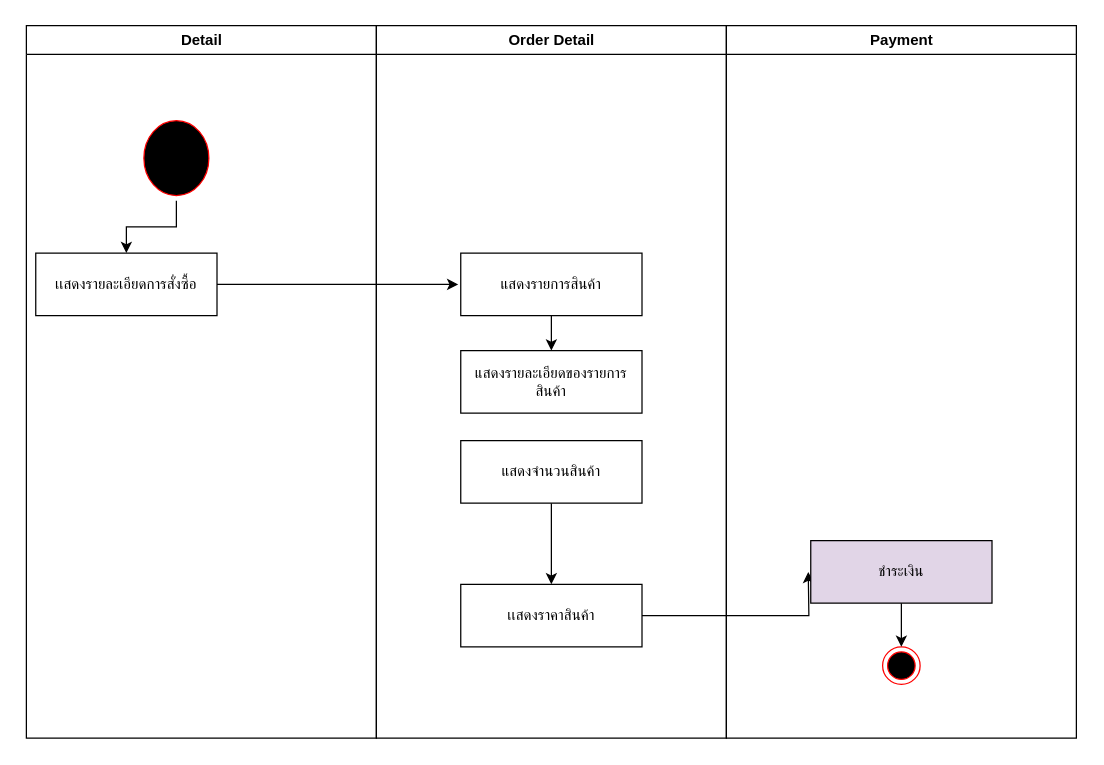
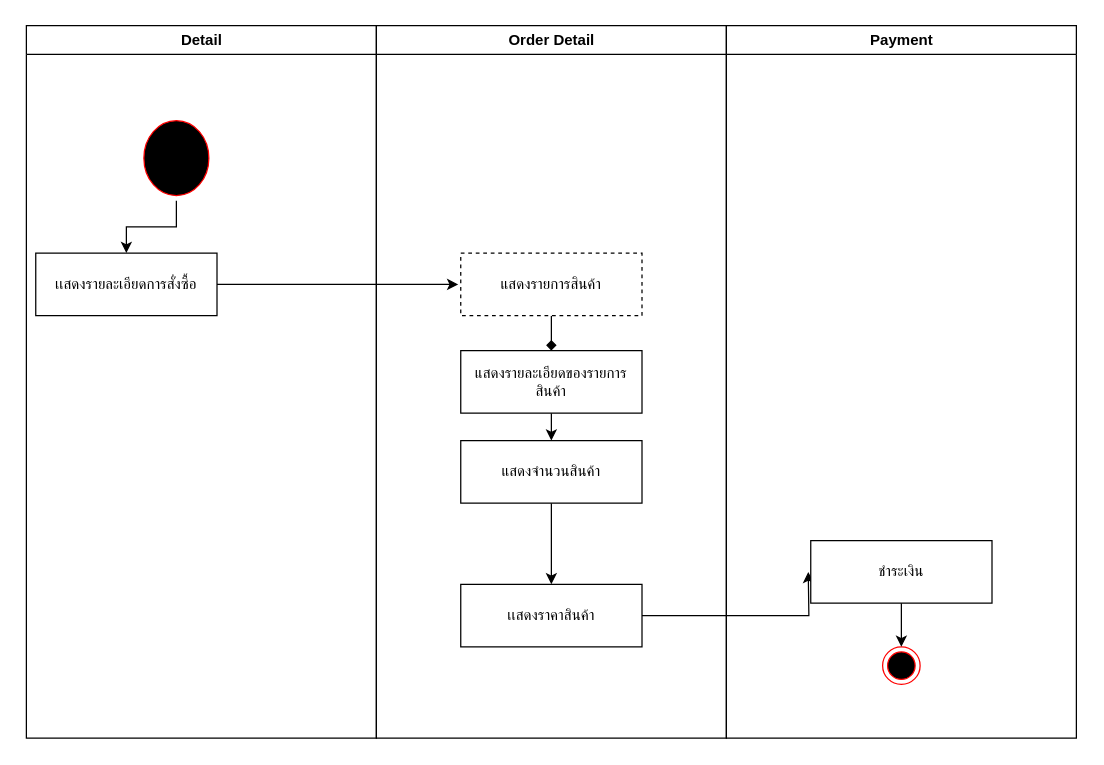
  <mxCell id="0" />
  <mxCell id="1" parent="0" />
  <mxCell id="2" value="Detail" style="swimlane;whiteSpace=wrap;startSize=23;" parent="1" vertex="1"><mxGeometry x="20.5" y="20" width="280" height="570" as="geometry" /></mxCell>
  <mxCell id="3" value="" style="edgeStyle=orthogonalEdgeStyle;rounded=0;orthogonalLoop=1;jettySize=auto;html=1;" edge="1" parent="2" source="4" target="6"><mxGeometry relative="1" as="geometry" /></mxCell>
  <mxCell id="4" value="" style="ellipse;html=1;shape=startState;fillColor=#000000;strokeColor=#ff0000;" vertex="1" parent="2"><mxGeometry x="90" y="72" width="60" height="68" as="geometry" /></mxCell>
  <mxCell id="5" style="edgeStyle=orthogonalEdgeStyle;rounded=0;orthogonalLoop=1;jettySize=auto;html=1;" edge="1" parent="2" source="6"><mxGeometry relative="1" as="geometry"><mxPoint x="345.5" y="207" as="targetPoint" /></mxGeometry></mxCell>
  <mxCell id="6" value="เเสดงรายละเอียดการสั่งซื้อ" style="html=1;whiteSpace=wrap;" vertex="1" parent="2"><mxGeometry x="7.5" y="182" width="145" height="50" as="geometry" /></mxCell>
  <mxCell id="7" value="Order Detail" style="swimlane;whiteSpace=wrap;startSize=23;" parent="1" vertex="1"><mxGeometry x="300.5" y="20" width="280" height="570" as="geometry" /></mxCell>
- <mxCell id="8" style="edgeStyle=orthogonalEdgeStyle;rounded=0;orthogonalLoop=1;jettySize=auto;html=1;entryX=0.5;entryY=0;entryDx=0;entryDy=0;" edge="1" parent="7" source="9" target="13"><mxGeometry relative="1" as="geometry" /></mxCell>
- <mxCell id="9" value="แสดงรายการสินค้า" style="html=1;whiteSpace=wrap;" vertex="1" parent="7"><mxGeometry x="67.5" y="182" width="145" height="50" as="geometry" /></mxCell>
+ <mxCell id="8" style="edgeStyle=orthogonalEdgeStyle;rounded=0;orthogonalLoop=1;jettySize=auto;html=1;entryX=0.5;entryY=0;entryDx=0;entryDy=0;endArrow=diamond;" edge="1" parent="7" source="9" target="13"><mxGeometry relative="1" as="geometry" /></mxCell>
+ <mxCell id="9" value="แสดงรายการสินค้า" style="html=1;whiteSpace=wrap;dashed=1;" vertex="1" parent="7"><mxGeometry x="67.5" y="182" width="145" height="50" as="geometry" /></mxCell>
  <mxCell id="10" style="edgeStyle=orthogonalEdgeStyle;rounded=0;orthogonalLoop=1;jettySize=auto;html=1;entryX=0.5;entryY=0;entryDx=0;entryDy=0;" edge="1" parent="7" source="11" target="15"><mxGeometry relative="1" as="geometry" /></mxCell>
  <mxCell id="11" value="แสดงจำนวนสินค้า" style="html=1;whiteSpace=wrap;" vertex="1" parent="7"><mxGeometry x="67.5" y="332" width="145" height="50" as="geometry" /></mxCell>
+ <mxCell id="12" style="edgeStyle=orthogonalEdgeStyle;rounded=0;orthogonalLoop=1;jettySize=auto;html=1;entryX=0.5;entryY=0;entryDx=0;entryDy=0;" edge="1" parent="7" source="13" target="11"><mxGeometry relative="1" as="geometry" /></mxCell>
  <mxCell id="13" value="แสดงรายละเอียดของรายการสินค้า" style="html=1;whiteSpace=wrap;" vertex="1" parent="7"><mxGeometry x="67.5" y="260" width="145" height="50" as="geometry" /></mxCell>
  <mxCell id="14" style="edgeStyle=orthogonalEdgeStyle;rounded=0;orthogonalLoop=1;jettySize=auto;html=1;" edge="1" parent="7" source="15"><mxGeometry relative="1" as="geometry"><mxPoint x="345.5" y="437" as="targetPoint" /></mxGeometry></mxCell>
  <mxCell id="15" value="เเสดงราคาสินค้า" style="html=1;whiteSpace=wrap;" vertex="1" parent="7"><mxGeometry x="67.5" y="447" width="145" height="50" as="geometry" /></mxCell>
  <mxCell id="16" value="Payment" style="swimlane;whiteSpace=wrap;startSize=23;" parent="1" vertex="1"><mxGeometry x="580.5" y="20" width="280" height="570" as="geometry" /></mxCell>
- <mxCell id="17" value="ชำระเงิน" style="html=1;whiteSpace=wrap;fillColor=#e1d5e7;" vertex="1" parent="16"><mxGeometry x="67.5" y="412" width="145" height="50" as="geometry" /></mxCell>
+ <mxCell id="17" value="ชำระเงิน" style="html=1;whiteSpace=wrap;" vertex="1" parent="16"><mxGeometry x="67.5" y="412" width="145" height="50" as="geometry" /></mxCell>
  <mxCell id="18" value="" style="ellipse;html=1;shape=endState;fillColor=#000000;strokeColor=#ff0000;" vertex="1" parent="1"><mxGeometry x="705.5" y="517" width="30" height="30" as="geometry" /></mxCell>
  <mxCell id="19" style="edgeStyle=orthogonalEdgeStyle;rounded=0;orthogonalLoop=1;jettySize=auto;html=1;" edge="1" parent="1" source="17" target="18"><mxGeometry relative="1" as="geometry"><mxPoint x="720.5" y="532" as="targetPoint" /></mxGeometry></mxCell>
